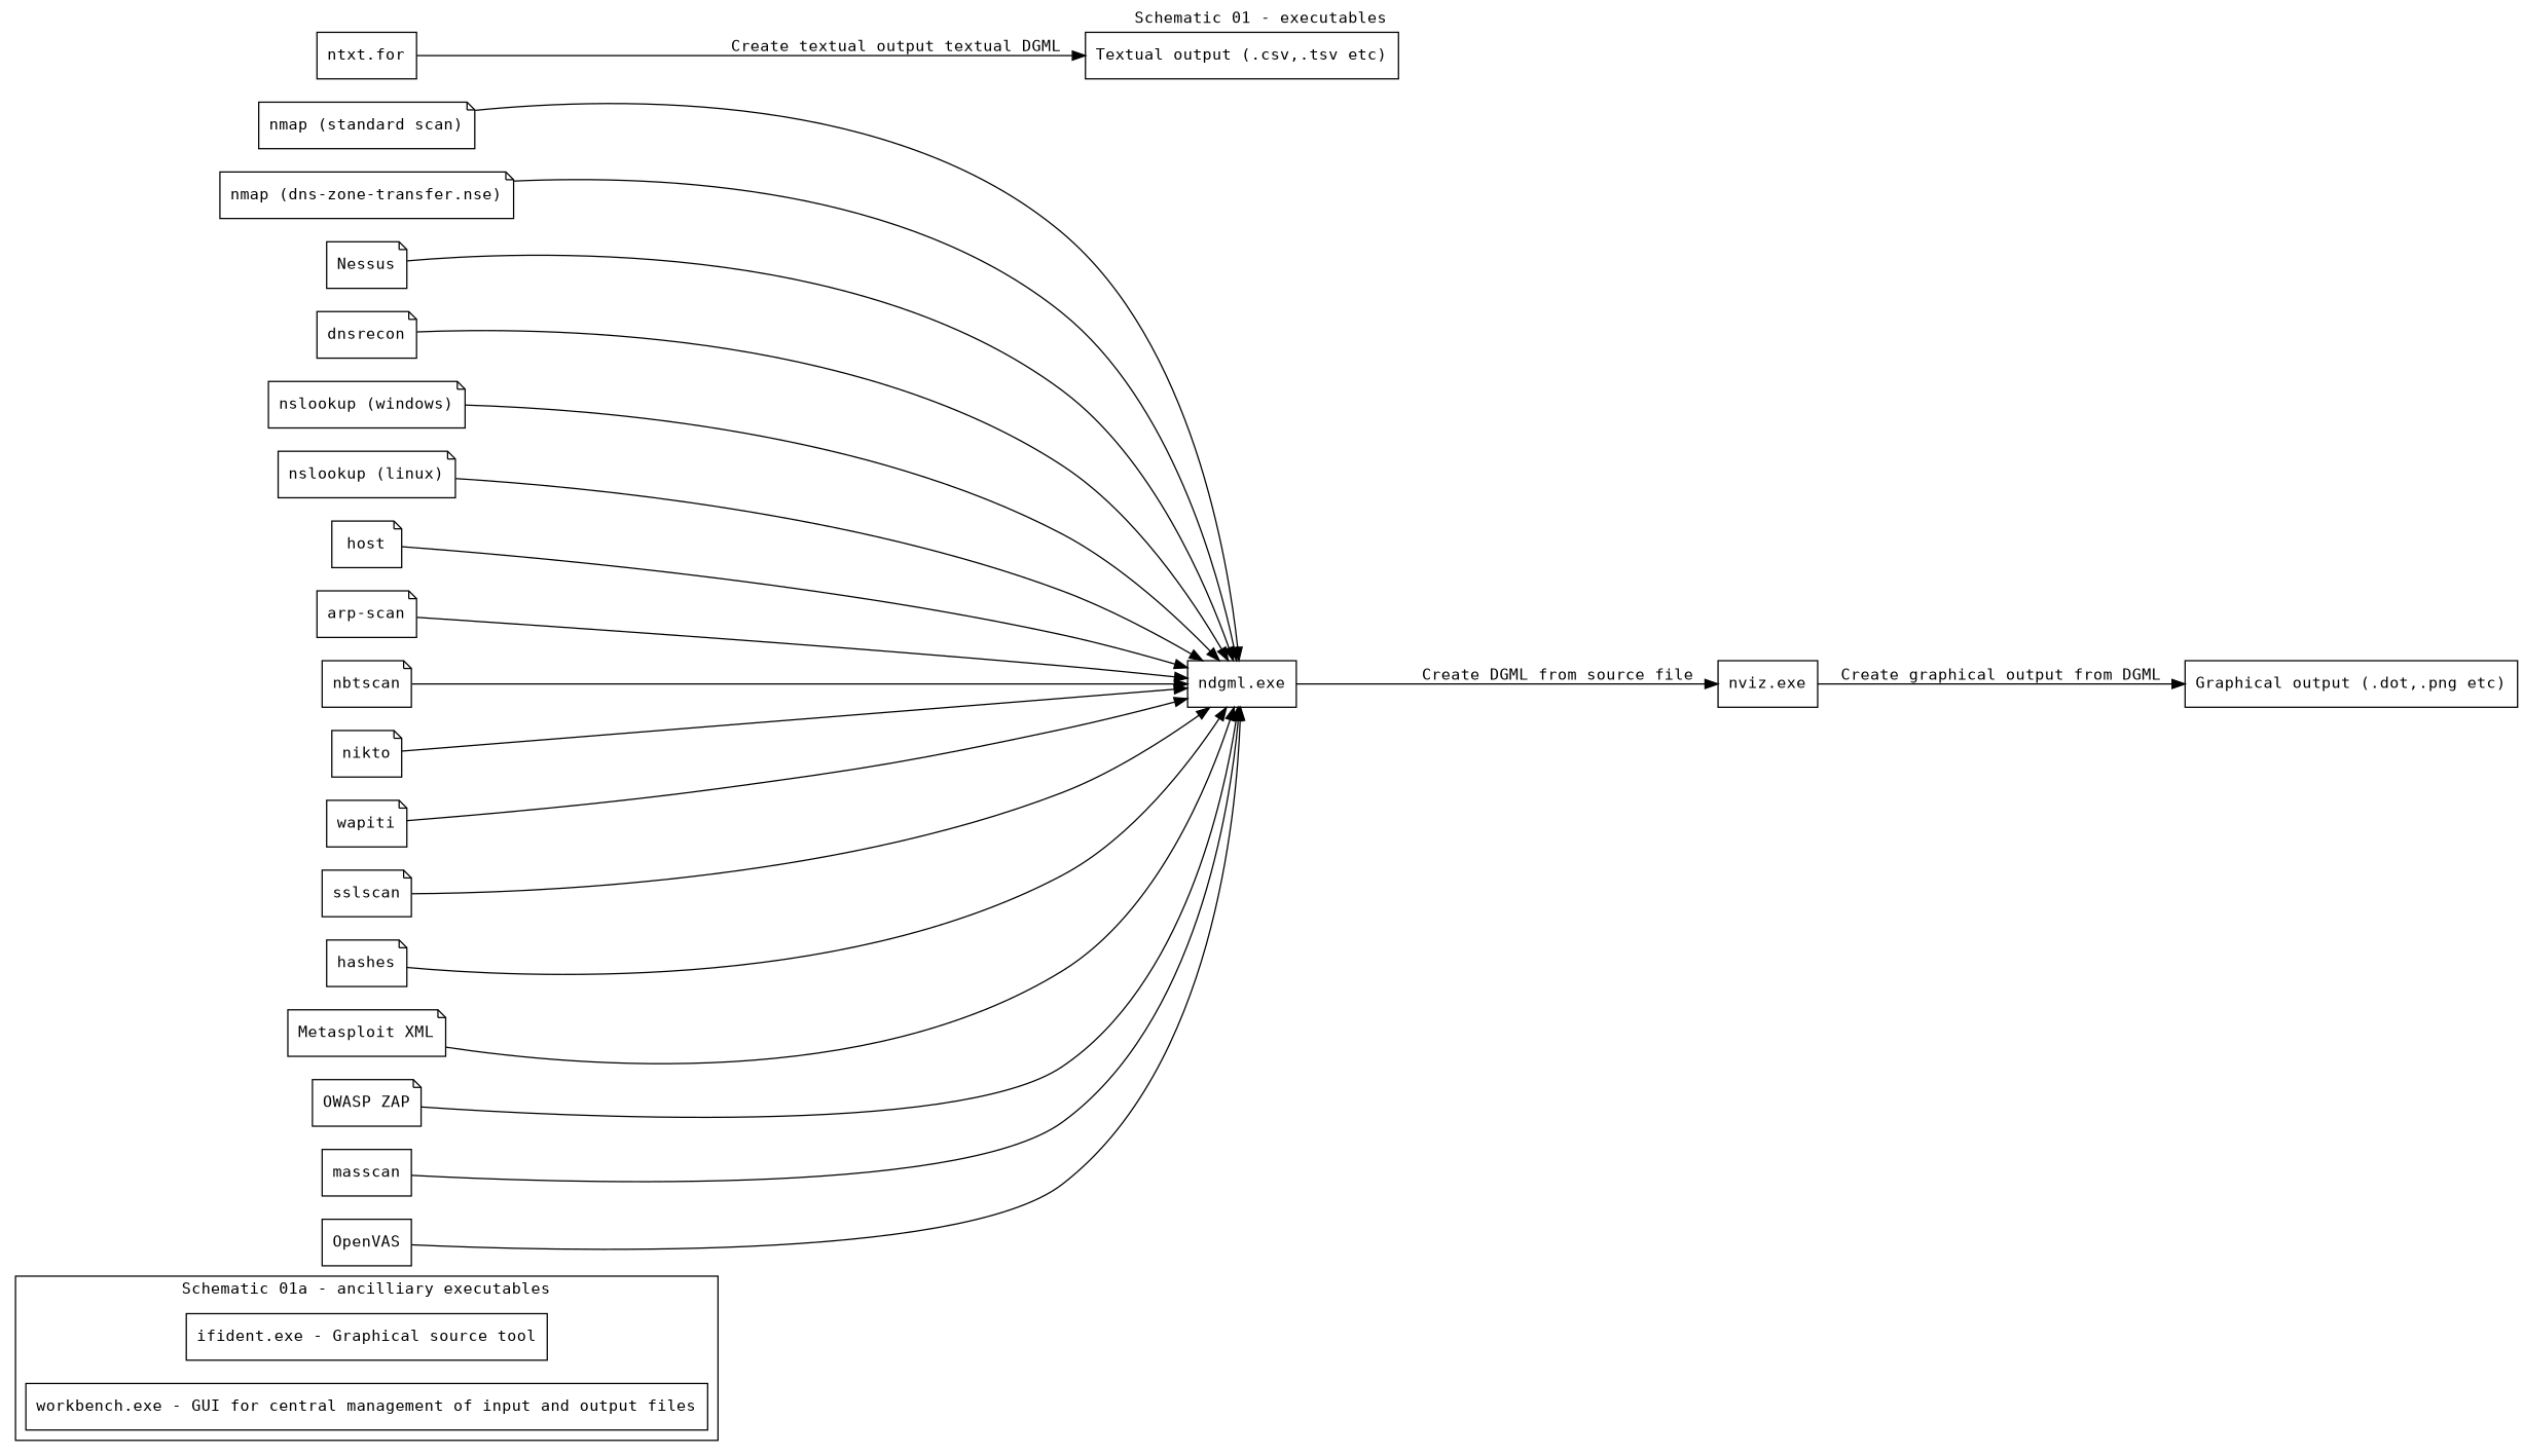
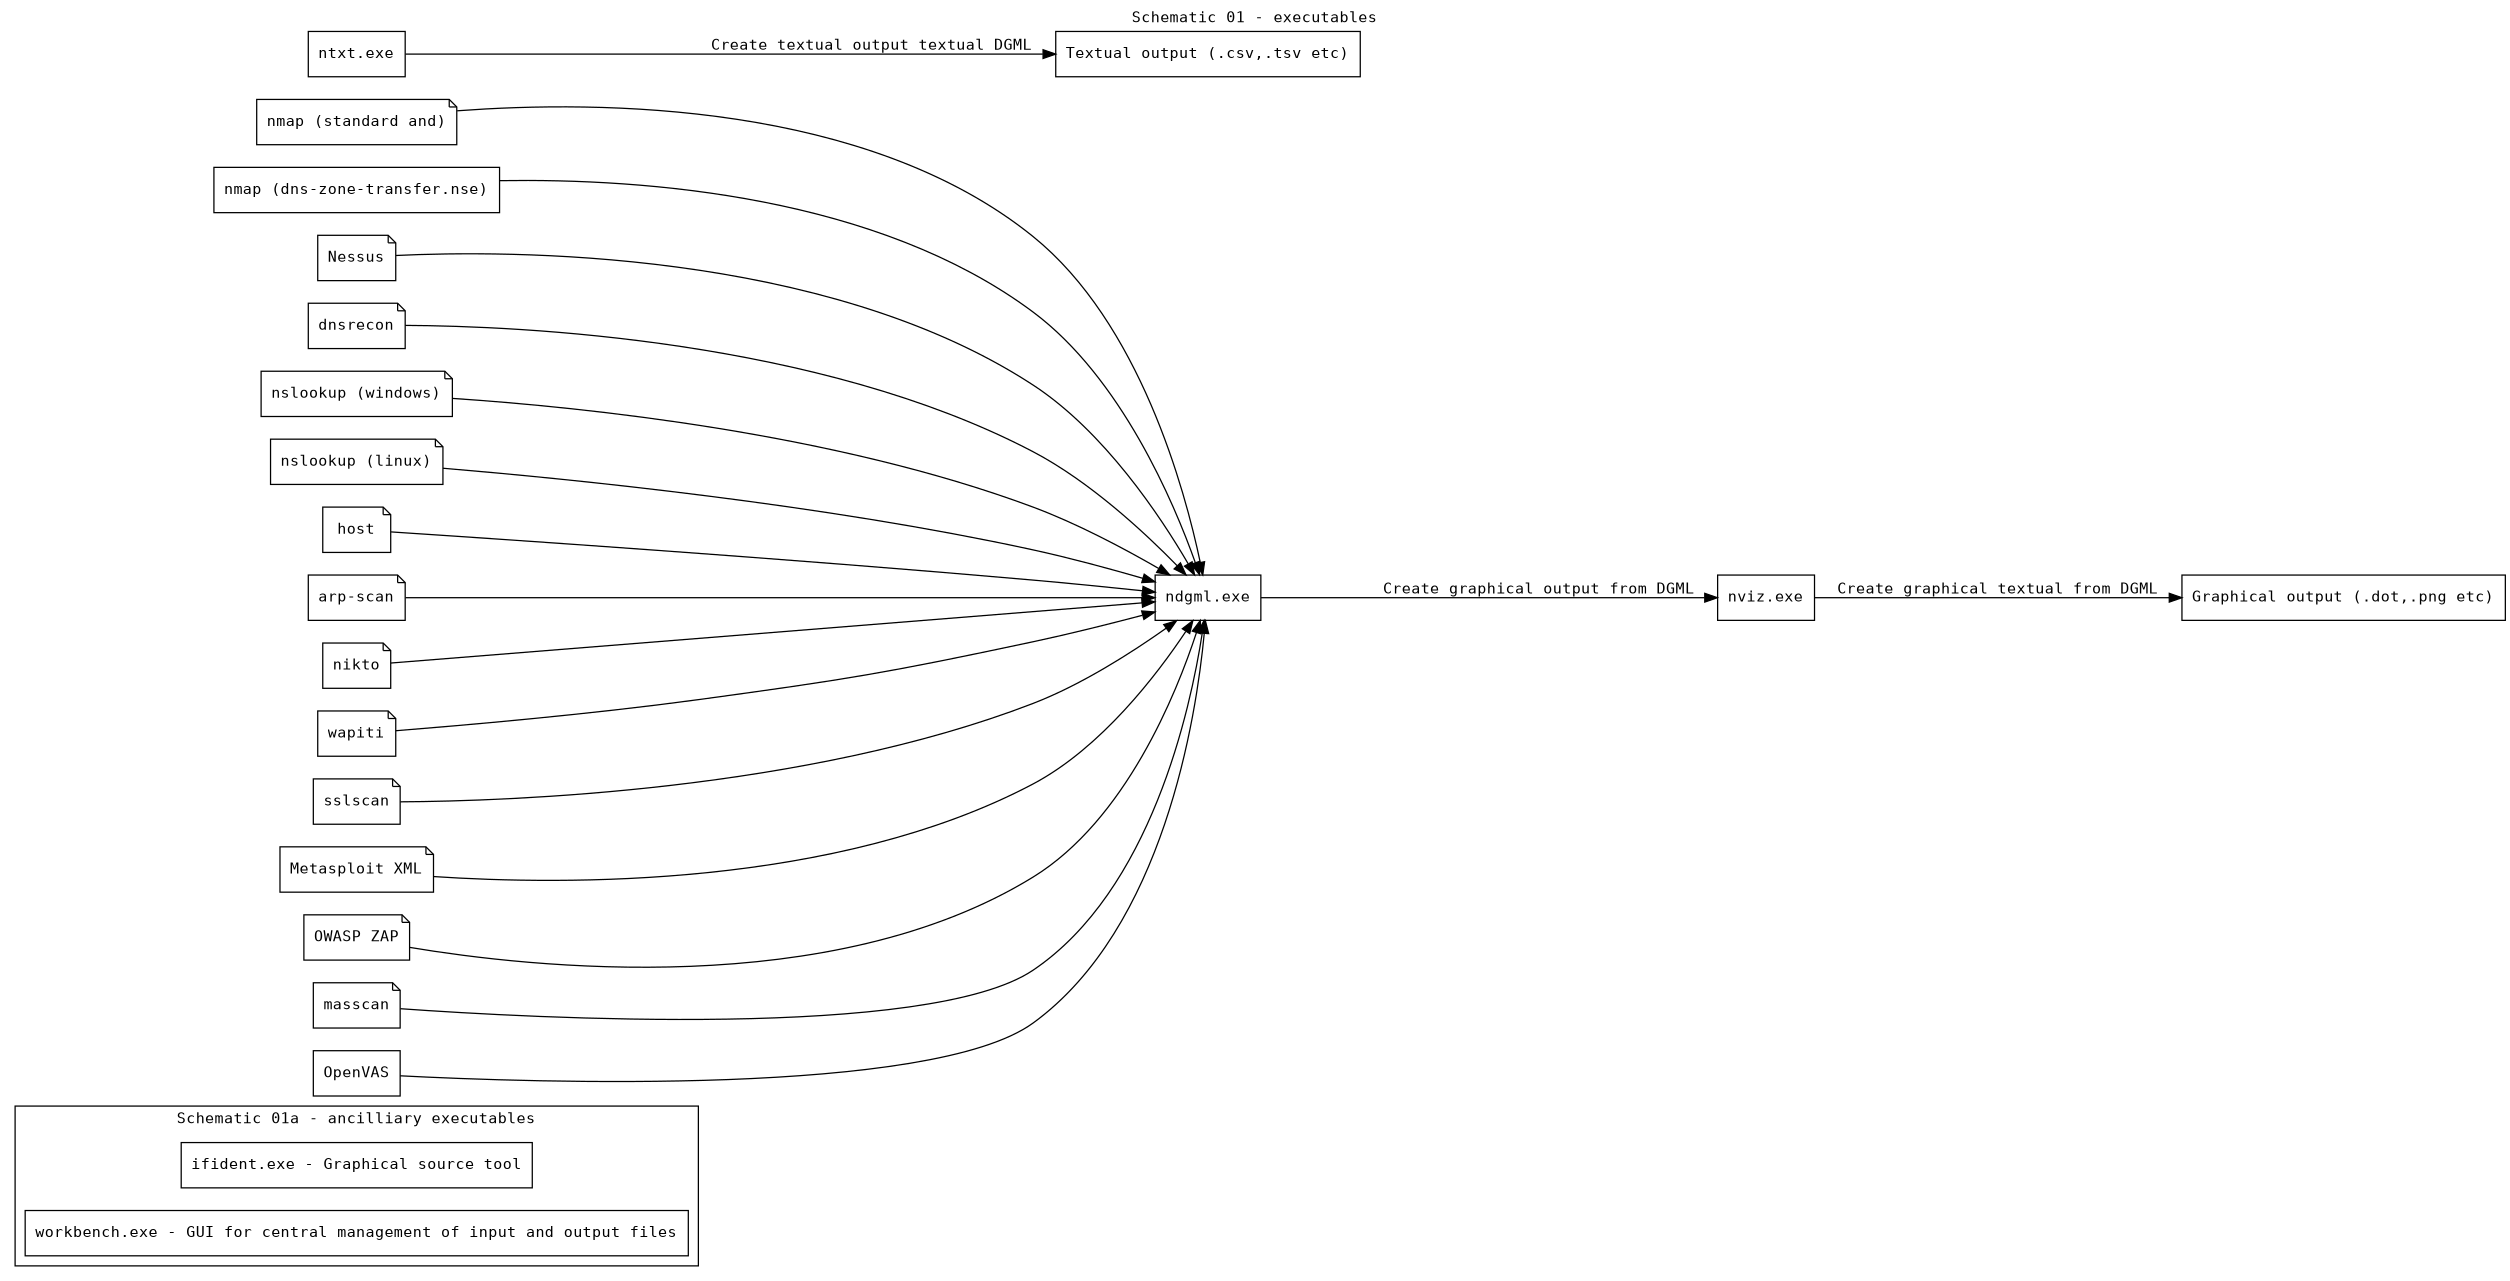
  strict digraph {
    compound=true
    fontname=Consolas
    fontsize=12
    label="Schematic 01 - executables"
    labelloc=t
    rankdir=LR
    node [color="#000000" fontcolor=Black fontname=Consolas fontsize=12 shape=note style=solid]
    edge [color=Black]
    n1 [label="ifident.exe - Graphical source tool" shape=box]
    n2 [label="workbench.exe - GUI for central management of input and output files" shape=box]
    n3 [label="ndgml.exe" shape=box]
    n4 [label="nviz.exe" shape=box]
    n5 [label="Graphical output (.dot,.png etc)" shape=box]
-   n6 [label="ntxt.for" shape=box]
+   n6 [label="ntxt.exe" shape=box]
    n7 [label="Textual output (.csv,.tsv etc)" shape=box]
-   n8 [label="nmap (standard scan)"]
-   n9 [label="nmap (dns-zone-transfer.nse)"]
+   n8 [label="nmap (standard and)"]
+   n9 [label="nmap (dns-zone-transfer.nse)" shape=box]
    n10 [label=Nessus]
    n11 [label=dnsrecon]
    n12 [label="nslookup (windows)"]
    n13 [label="nslookup (linux)"]
    n14 [label=host]
    n15 [label="arp-scan"]
-   n16 [label=nbtscan]
    n17 [label=nikto]
    n18 [label=wapiti]
    n19 [label=sslscan]
-   n20 [label=hashes]
    n21 [label="Metasploit XML"]
    n22 [label="OWASP ZAP"]
-   n23 [label=masscan shape=box]
+   n23 [label=masscan]
    n24 [label=OpenVAS shape=box]
    subgraph sub_1 {
      cluster=true
      label="Schematic 01a - ancilliary executables"
      shape=folder
      n1
      n2
    }
-   n3 -> n4 [fontname=Consolas fontsize=12 label="Create DGML from source file"]
-   n4 -> n5 [fontname=Consolas fontsize=12 label="Create graphical output from DGML"]
+   n3 -> n4 [fontname=Consolas fontsize=12 label="Create graphical output from DGML"]
+   n4 -> n5 [fontname=Consolas fontsize=12 label="Create graphical textual from DGML"]
    n6 -> n7 [fontname=Consolas fontsize=12 label="Create textual output textual DGML"]
    n8 -> n3
    n9 -> n3
    n10 -> n3
    n11 -> n3
    n12 -> n3
    n13 -> n3
    n14 -> n3
    n15 -> n3
-   n16 -> n3
    n17 -> n3
    n18 -> n3
    n19 -> n3
-   n20 -> n3
    n21 -> n3
    n22 -> n3
    n23 -> n3
    n24 -> n3
  }
